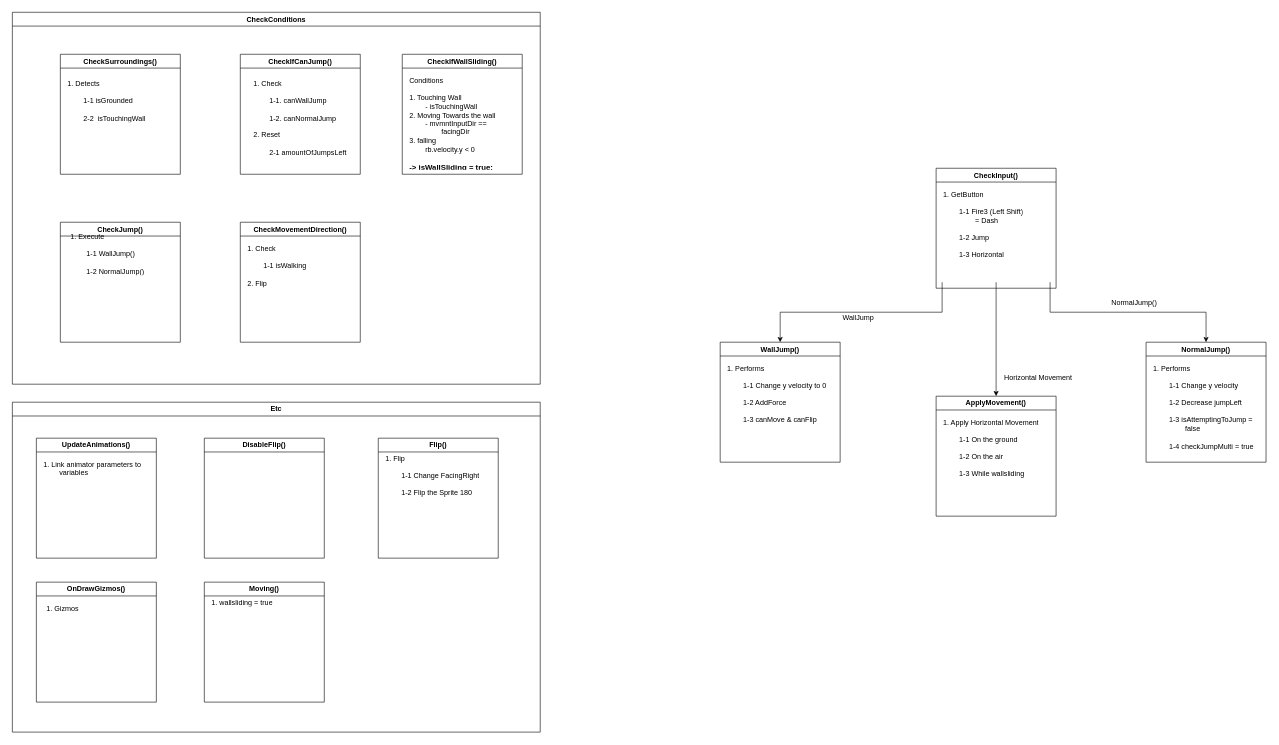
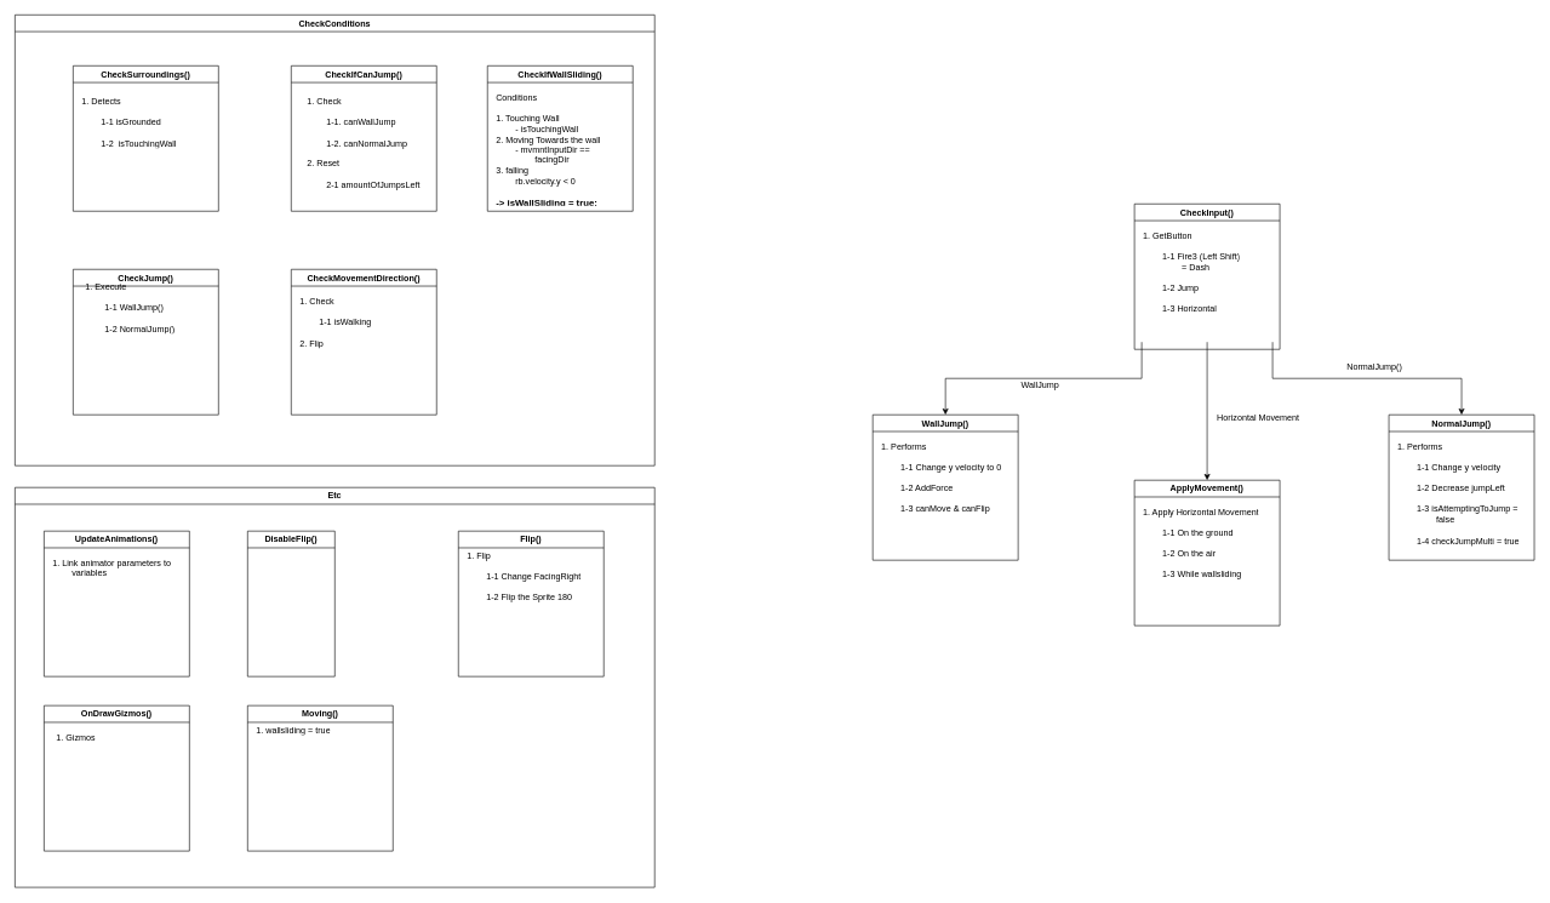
  <mxCell id="0" />
  <mxCell id="1" parent="0" />
  <mxCell id="2" value="CheckConditions" style="swimlane;whiteSpace=wrap;html=1;" vertex="1" parent="1"><mxGeometry x="20" y="20" width="880" height="620" as="geometry" /></mxCell>
  <mxCell id="3" value="CheckIfCanJump()" style="swimlane;whiteSpace=wrap;html=1;" vertex="1" parent="2"><mxGeometry x="380" y="70" width="200" height="200" as="geometry" /></mxCell>
  <mxCell id="4" value="1. Check&lt;div&gt;&lt;br&gt;&lt;/div&gt;&lt;div&gt;&lt;span style=&quot;white-space: pre;&quot;&gt;&#09;&lt;/span&gt;1-1. canWallJump&lt;/div&gt;&lt;div&gt;&lt;br&gt;&lt;/div&gt;&lt;div&gt;&lt;span style=&quot;white-space: pre;&quot;&gt;&#09;&lt;/span&gt;1-2. canNormalJump&lt;/div&gt;&lt;div&gt;&lt;br&gt;&lt;/div&gt;&lt;div&gt;2. Reset&lt;/div&gt;&lt;div&gt;&lt;span style=&quot;white-space: pre;&quot;&gt;&#09;&lt;/span&gt;&lt;/div&gt;&lt;div&gt;&lt;span style=&quot;white-space: pre;&quot;&gt;&#09;&lt;/span&gt;2-1 amountOfJumpsLeft&amp;nbsp;&lt;/div&gt;" style="text;html=1;whiteSpace=wrap;overflow=hidden;rounded=0;" vertex="1" parent="3"><mxGeometry x="20" y="35" width="180" height="155" as="geometry" /></mxCell>
  <mxCell id="5" value="CheckMovementDirection()" style="swimlane;whiteSpace=wrap;html=1;" vertex="1" parent="2"><mxGeometry x="380" y="350" width="200" height="200" as="geometry" /></mxCell>
  <mxCell id="6" value="1. Check&lt;div&gt;&lt;br&gt;&lt;/div&gt;&lt;div&gt;&lt;span style=&quot;white-space: pre;&quot;&gt;&#09;&lt;/span&gt;1-1 isWalking&lt;br&gt;&lt;/div&gt;&lt;div&gt;&lt;br&gt;&lt;/div&gt;&lt;div&gt;2. Flip&lt;/div&gt;" style="text;html=1;whiteSpace=wrap;overflow=hidden;rounded=0;" vertex="1" parent="5"><mxGeometry x="10" y="30" width="180" height="160" as="geometry" /></mxCell>
  <mxCell id="7" value="CheckJump()" style="swimlane;whiteSpace=wrap;html=1;" vertex="1" parent="2"><mxGeometry x="80" y="350" width="200" height="200" as="geometry" /></mxCell>
  <mxCell id="8" value="1. Execute&lt;div&gt;&lt;span style=&quot;white-space: pre;&quot;&gt;&#09;&lt;/span&gt;&lt;br&gt;&lt;/div&gt;&lt;div&gt;&lt;span style=&quot;white-space: pre;&quot;&gt;&#09;&lt;/span&gt;1-1 WallJump()&lt;br&gt;&lt;/div&gt;&lt;div&gt;&lt;br&gt;&lt;/div&gt;&lt;div&gt;&lt;span style=&quot;white-space: pre;&quot;&gt;&#09;&lt;/span&gt;1-2 NormalJump()&lt;br&gt;&lt;/div&gt;" style="text;html=1;whiteSpace=wrap;overflow=hidden;rounded=0;" vertex="1" parent="7"><mxGeometry x="15" y="10" width="180" height="160" as="geometry" /></mxCell>
  <mxCell id="9" value="CheckSurroundings()" style="swimlane;whiteSpace=wrap;html=1;" vertex="1" parent="2"><mxGeometry x="80" y="70" width="200" height="200" as="geometry" /></mxCell>
- <mxCell id="10" value="&lt;div&gt;1. Detects&lt;/div&gt;&lt;div&gt;&lt;br&gt;&lt;/div&gt;&lt;span style=&quot;white-space: pre;&quot;&gt;&#09;&lt;/span&gt;1-1 isGrounded&amp;nbsp;&lt;div&gt;&lt;br&gt;&lt;/div&gt;&lt;div&gt;&lt;span style=&quot;white-space: pre;&quot;&gt;&#09;&lt;/span&gt;2-2&amp;nbsp;&amp;nbsp;isTouchingWall&lt;/div&gt;" style="text;html=1;whiteSpace=wrap;overflow=hidden;rounded=0;" vertex="1" parent="9"><mxGeometry x="10" y="35" width="180" height="155" as="geometry" /></mxCell>
+ <mxCell id="10" value="&lt;div&gt;1. Detects&lt;/div&gt;&lt;div&gt;&lt;br&gt;&lt;/div&gt;&lt;span style=&quot;white-space: pre;&quot;&gt;&#09;&lt;/span&gt;1-1 isGrounded&amp;nbsp;&lt;div&gt;&lt;br&gt;&lt;/div&gt;&lt;div&gt;&lt;span style=&quot;white-space: pre;&quot;&gt;&#09;&lt;/span&gt;1-2&amp;nbsp;&amp;nbsp;isTouchingWall&lt;/div&gt;" style="text;html=1;whiteSpace=wrap;overflow=hidden;rounded=0;" vertex="1" parent="9"><mxGeometry x="10" y="35" width="180" height="155" as="geometry" /></mxCell>
  <mxCell id="11" value="CheckIfWallSliding()" style="swimlane;whiteSpace=wrap;html=1;" vertex="1" parent="2"><mxGeometry x="650" y="70" width="200" height="200" as="geometry" /></mxCell>
  <mxCell id="12" value="Conditions&lt;div&gt;&lt;br&gt;&lt;/div&gt;&lt;div&gt;1. Touching Wall&lt;/div&gt;&lt;div&gt;&lt;span style=&quot;white-space: pre;&quot;&gt;&#09;&lt;/span&gt;- isTouchingWall&lt;br&gt;&lt;/div&gt;&lt;div&gt;2. Moving Towards the wall&lt;/div&gt;&lt;div&gt;&lt;span style=&quot;white-space: pre;&quot;&gt;&#09;&lt;/span&gt;- mvmntInputDir == &lt;span style=&quot;white-space: pre;&quot;&gt;&#09;&lt;/span&gt;&amp;nbsp; &lt;span style=&quot;white-space: pre;&quot;&gt;&#09;&lt;/span&gt;&lt;span style=&quot;white-space: pre;&quot;&gt;&#09;&lt;/span&gt;facingDir&lt;br&gt;&lt;/div&gt;&lt;div&gt;3. falling&amp;nbsp;&lt;/div&gt;&lt;div&gt;&lt;span style=&quot;white-space: pre;&quot;&gt;&#09;&lt;/span&gt;rb.velocity.y &amp;lt; 0&lt;br&gt;&lt;/div&gt;&lt;div&gt;&lt;br&gt;&lt;/div&gt;&lt;div&gt;&lt;b&gt;&lt;font style=&quot;font-size: 13px;&quot;&gt;-&amp;gt; isWallSliding = true;&amp;nbsp;&lt;/font&gt;&lt;/b&gt;&lt;/div&gt;" style="text;html=1;whiteSpace=wrap;overflow=hidden;rounded=0;" vertex="1" parent="11"><mxGeometry x="10" y="30" width="180" height="160" as="geometry" /></mxCell>
  <mxCell id="13" value="NormalJump()" style="swimlane;whiteSpace=wrap;html=1;" vertex="1" parent="1"><mxGeometry x="1910" y="570" width="200" height="200" as="geometry" /></mxCell>
  <mxCell id="14" value="1. Performs&lt;div&gt;&lt;br&gt;&lt;/div&gt;&lt;div&gt;&lt;span style=&quot;white-space: pre;&quot;&gt;&#09;&lt;/span&gt;1-1 Change y velocity&lt;br&gt;&lt;/div&gt;&lt;div&gt;&lt;br&gt;&lt;/div&gt;&lt;div&gt;&lt;span style=&quot;white-space: pre;&quot;&gt;&#09;&lt;/span&gt;1-2 Decrease jumpLeft&lt;br&gt;&lt;/div&gt;&lt;div&gt;&lt;br&gt;&lt;/div&gt;&lt;div&gt;&lt;span style=&quot;white-space: pre;&quot;&gt;&#09;&lt;/span&gt;1-3 isAttemptingToJump =&amp;nbsp;&lt;br&gt;&lt;/div&gt;&lt;div&gt;&lt;span style=&quot;white-space: pre;&quot;&gt;&#09;&lt;/span&gt;&lt;span style=&quot;white-space: pre;&quot;&gt;&#09;&lt;/span&gt;false&lt;br&gt;&lt;/div&gt;&lt;div&gt;&lt;br&gt;&lt;/div&gt;&lt;div&gt;&lt;span style=&quot;white-space: pre;&quot;&gt;&#09;&lt;/span&gt;1-4 checkJumpMulti = true&lt;br&gt;&lt;/div&gt;" style="text;html=1;whiteSpace=wrap;overflow=hidden;rounded=0;" vertex="1" parent="13"><mxGeometry x="10" y="30" width="180" height="160" as="geometry" /></mxCell>
  <mxCell id="15" value="WallJump()" style="swimlane;whiteSpace=wrap;html=1;" vertex="1" parent="1"><mxGeometry x="1200" y="570" width="200" height="200" as="geometry" /></mxCell>
  <mxCell id="16" value="1. Performs&lt;div&gt;&lt;br&gt;&lt;/div&gt;&lt;div&gt;&lt;span style=&quot;white-space: pre;&quot;&gt;&#09;&lt;/span&gt;1-1 Change y velocity to 0&lt;br&gt;&lt;/div&gt;&lt;div&gt;&lt;br&gt;&lt;/div&gt;&lt;div&gt;&lt;span style=&quot;white-space: pre;&quot;&gt;&#09;&lt;/span&gt;1-2 AddForce&lt;br&gt;&lt;/div&gt;&lt;div&gt;&lt;br&gt;&lt;/div&gt;&lt;div&gt;&lt;span style=&quot;white-space: pre;&quot;&gt;&#09;&lt;/span&gt;1-3 canMove &amp;amp; canFlip&lt;br&gt;&lt;/div&gt;" style="text;html=1;whiteSpace=wrap;overflow=hidden;rounded=0;" vertex="1" parent="15"><mxGeometry x="10" y="30" width="180" height="160" as="geometry" /></mxCell>
  <mxCell id="17" value="ApplyMovement()" style="swimlane;whiteSpace=wrap;html=1;" vertex="1" parent="1"><mxGeometry x="1560" y="660" width="200" height="200" as="geometry" /></mxCell>
  <mxCell id="18" value="1. Apply Horizontal Movement&lt;div&gt;&lt;br&gt;&lt;/div&gt;&lt;div&gt;&lt;span style=&quot;white-space: pre;&quot;&gt;&#09;&lt;/span&gt;1-1 On the ground&lt;br&gt;&lt;/div&gt;&lt;div&gt;&lt;br&gt;&lt;/div&gt;&lt;div&gt;&lt;span style=&quot;white-space: pre;&quot;&gt;&#09;&lt;/span&gt;1-2 On the air&lt;br&gt;&lt;/div&gt;&lt;div&gt;&lt;br&gt;&lt;/div&gt;&lt;div&gt;&lt;span style=&quot;white-space: pre;&quot;&gt;&#09;&lt;/span&gt;1-3 While wallsliding&lt;br&gt;&lt;/div&gt;" style="text;html=1;whiteSpace=wrap;overflow=hidden;rounded=0;" vertex="1" parent="17"><mxGeometry x="10" y="30" width="180" height="160" as="geometry" /></mxCell>
  <mxCell id="19" value="CheckInput()" style="swimlane;whiteSpace=wrap;html=1;" vertex="1" parent="1"><mxGeometry x="1560" y="280" width="200" height="200" as="geometry" /></mxCell>
  <mxCell id="20" value="1. GetButton&lt;div&gt;&lt;br&gt;&lt;/div&gt;&lt;div&gt;&lt;span style=&quot;white-space: pre;&quot;&gt;&#09;&lt;/span&gt;1-1 Fire3 (Left Shift)&lt;br&gt;&lt;/div&gt;&lt;div&gt;&lt;span style=&quot;white-space: pre;&quot;&gt;&#09;&lt;/span&gt;&lt;span style=&quot;white-space: pre;&quot;&gt;&#09;&lt;/span&gt;= Dash&lt;br&gt;&lt;/div&gt;&lt;div&gt;&lt;br&gt;&lt;/div&gt;&lt;div&gt;&lt;span style=&quot;white-space: pre;&quot;&gt;&#09;&lt;/span&gt;1-2 Jump&amp;nbsp;&lt;br&gt;&lt;/div&gt;&lt;div&gt;&lt;span style=&quot;white-space: pre;&quot;&gt;&#09;&lt;/span&gt;&lt;span style=&quot;white-space: pre;&quot;&gt;&#09;&lt;/span&gt;&lt;br&gt;&lt;/div&gt;&lt;div&gt;&lt;span style=&quot;white-space: pre;&quot;&gt;&#09;&lt;/span&gt;1-3 Horizontal&lt;br&gt;&lt;/div&gt;" style="text;html=1;whiteSpace=wrap;overflow=hidden;rounded=0;" vertex="1" parent="19"><mxGeometry x="10" y="30" width="180" height="160" as="geometry" /></mxCell>
  <mxCell id="21" style="edgeStyle=orthogonalEdgeStyle;rounded=0;orthogonalLoop=1;jettySize=auto;html=1;entryX=0.5;entryY=0;entryDx=0;entryDy=0;" edge="1" parent="1" source="20" target="17"><mxGeometry relative="1" as="geometry" /></mxCell>
- <mxCell id="22" value="Horizontal Movement" style="text;html=1;align=center;verticalAlign=middle;resizable=0;points=[];autosize=1;strokeColor=none;fillColor=none;" vertex="1" parent="1"><mxGeometry x="1660" y="615" width="140" height="30" as="geometry" /></mxCell>
+ <mxCell id="22" value="Horizontal Movement" style="text;html=1;align=center;verticalAlign=middle;resizable=0;points=[];autosize=1;strokeColor=none;fillColor=none;" vertex="1" parent="1"><mxGeometry x="1660" y="560" width="140" height="30" as="geometry" /></mxCell>
  <mxCell id="23" style="edgeStyle=orthogonalEdgeStyle;rounded=0;orthogonalLoop=1;jettySize=auto;html=1;exitX=1;exitY=1;exitDx=0;exitDy=0;entryX=0.5;entryY=0;entryDx=0;entryDy=0;" edge="1" parent="1" source="20" target="13"><mxGeometry relative="1" as="geometry" /></mxCell>
  <mxCell id="24" value="NormalJump()" style="text;html=1;align=center;verticalAlign=middle;resizable=0;points=[];autosize=1;strokeColor=none;fillColor=none;" vertex="1" parent="1"><mxGeometry x="1840" y="490" width="100" height="30" as="geometry" /></mxCell>
  <mxCell id="25" style="edgeStyle=orthogonalEdgeStyle;rounded=0;orthogonalLoop=1;jettySize=auto;html=1;exitX=0;exitY=1;exitDx=0;exitDy=0;entryX=0.5;entryY=0;entryDx=0;entryDy=0;" edge="1" parent="1" source="20" target="15"><mxGeometry relative="1" as="geometry"><mxPoint x="1330" y="550" as="targetPoint" /></mxGeometry></mxCell>
  <mxCell id="26" value="WallJump" style="text;html=1;align=center;verticalAlign=middle;resizable=0;points=[];autosize=1;strokeColor=none;fillColor=none;" vertex="1" parent="1"><mxGeometry x="1390" y="515" width="80" height="30" as="geometry" /></mxCell>
  <mxCell id="27" value="Etc" style="swimlane;whiteSpace=wrap;html=1;" vertex="1" parent="1"><mxGeometry x="20" y="670" width="880" height="550" as="geometry" /></mxCell>
  <mxCell id="28" value="UpdateAnimations()" style="swimlane;whiteSpace=wrap;html=1;" vertex="1" parent="27"><mxGeometry x="40" y="60" width="200" height="200" as="geometry" /></mxCell>
  <mxCell id="29" value="1. Link animator parameters to&lt;div&gt;&lt;span style=&quot;white-space: pre;&quot;&gt;&#09;&lt;/span&gt;variables&lt;br&gt;&lt;/div&gt;" style="text;html=1;whiteSpace=wrap;overflow=hidden;rounded=0;" vertex="1" parent="28"><mxGeometry x="10" y="30" width="180" height="160" as="geometry" /></mxCell>
- <mxCell id="30" value="DisableFlip()" style="swimlane;whiteSpace=wrap;html=1;" vertex="1" parent="27"><mxGeometry x="320" y="60" width="200" height="200" as="geometry" /></mxCell>
+ <mxCell id="30" value="DisableFlip()" style="swimlane;whiteSpace=wrap;html=1;" vertex="1" parent="27"><mxGeometry x="320" y="60" width="120" height="200" as="geometry" /></mxCell>
  <mxCell id="31" value="OnDrawGizmos()" style="swimlane;whiteSpace=wrap;html=1;" vertex="1" parent="27"><mxGeometry x="40" y="300" width="200" height="200" as="geometry" /></mxCell>
  <mxCell id="32" value="1. Gizmos" style="text;html=1;whiteSpace=wrap;overflow=hidden;rounded=0;" vertex="1" parent="31"><mxGeometry x="15" y="30" width="180" height="160" as="geometry" /></mxCell>
  <mxCell id="33" value="Moving()" style="swimlane;whiteSpace=wrap;html=1;" vertex="1" parent="27"><mxGeometry x="320" y="300" width="200" height="200" as="geometry" /></mxCell>
  <mxCell id="34" value="1. wallsliding = true" style="text;html=1;whiteSpace=wrap;overflow=hidden;rounded=0;" vertex="1" parent="33"><mxGeometry x="10" y="20" width="180" height="160" as="geometry" /></mxCell>
  <mxCell id="35" value="Flip()" style="swimlane;whiteSpace=wrap;html=1;" vertex="1" parent="27"><mxGeometry x="610" y="60" width="200" height="200" as="geometry" /></mxCell>
  <mxCell id="36" value="1. Flip&lt;div&gt;&lt;br&gt;&lt;/div&gt;&lt;div&gt;&lt;span style=&quot;white-space: pre;&quot;&gt;&#09;&lt;/span&gt;1-1 Change FacingRight&lt;br&gt;&lt;/div&gt;&lt;div&gt;&lt;br&gt;&lt;/div&gt;&lt;div&gt;&lt;span style=&quot;white-space: pre;&quot;&gt;&#09;&lt;/span&gt;1-2 Flip the Sprite 180&amp;nbsp;&lt;br&gt;&lt;/div&gt;" style="text;html=1;whiteSpace=wrap;overflow=hidden;rounded=0;" vertex="1" parent="35"><mxGeometry x="10" y="20" width="180" height="160" as="geometry" /></mxCell>
